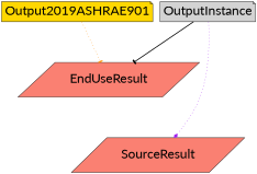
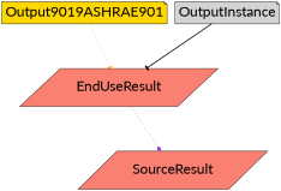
  digraph {
    fontname=Lato
    ranksep=1.4
    node [fillcolor=salmon fontname=Lato fontsize=32 shape=note style=filled]
    edge [arrowhead=tee fontname=Lato style=dotted]
-   Output2019ASHRAE901 [fillcolor=gold height=0.7]
+   Output2019ASHRAE901 [fillcolor=gold height=0.7 label=Output9019ASHRAE901]
    EndUseResult [height=0.7 shape=parallelogram]
    OutputInstance [fillcolor=lightgrey height=0.7]
    SourceResult [height=0.7 shape=parallelogram]
    Output2019ASHRAE901 -> EndUseResult [color=darkorange]
    OutputInstance -> EndUseResult [color=black style=bold]
-   OutputInstance -> SourceResult [arrowhead=diamond color=purple]
+   EndUseResult -> SourceResult [arrowhead=diamond color=purple]
  }
